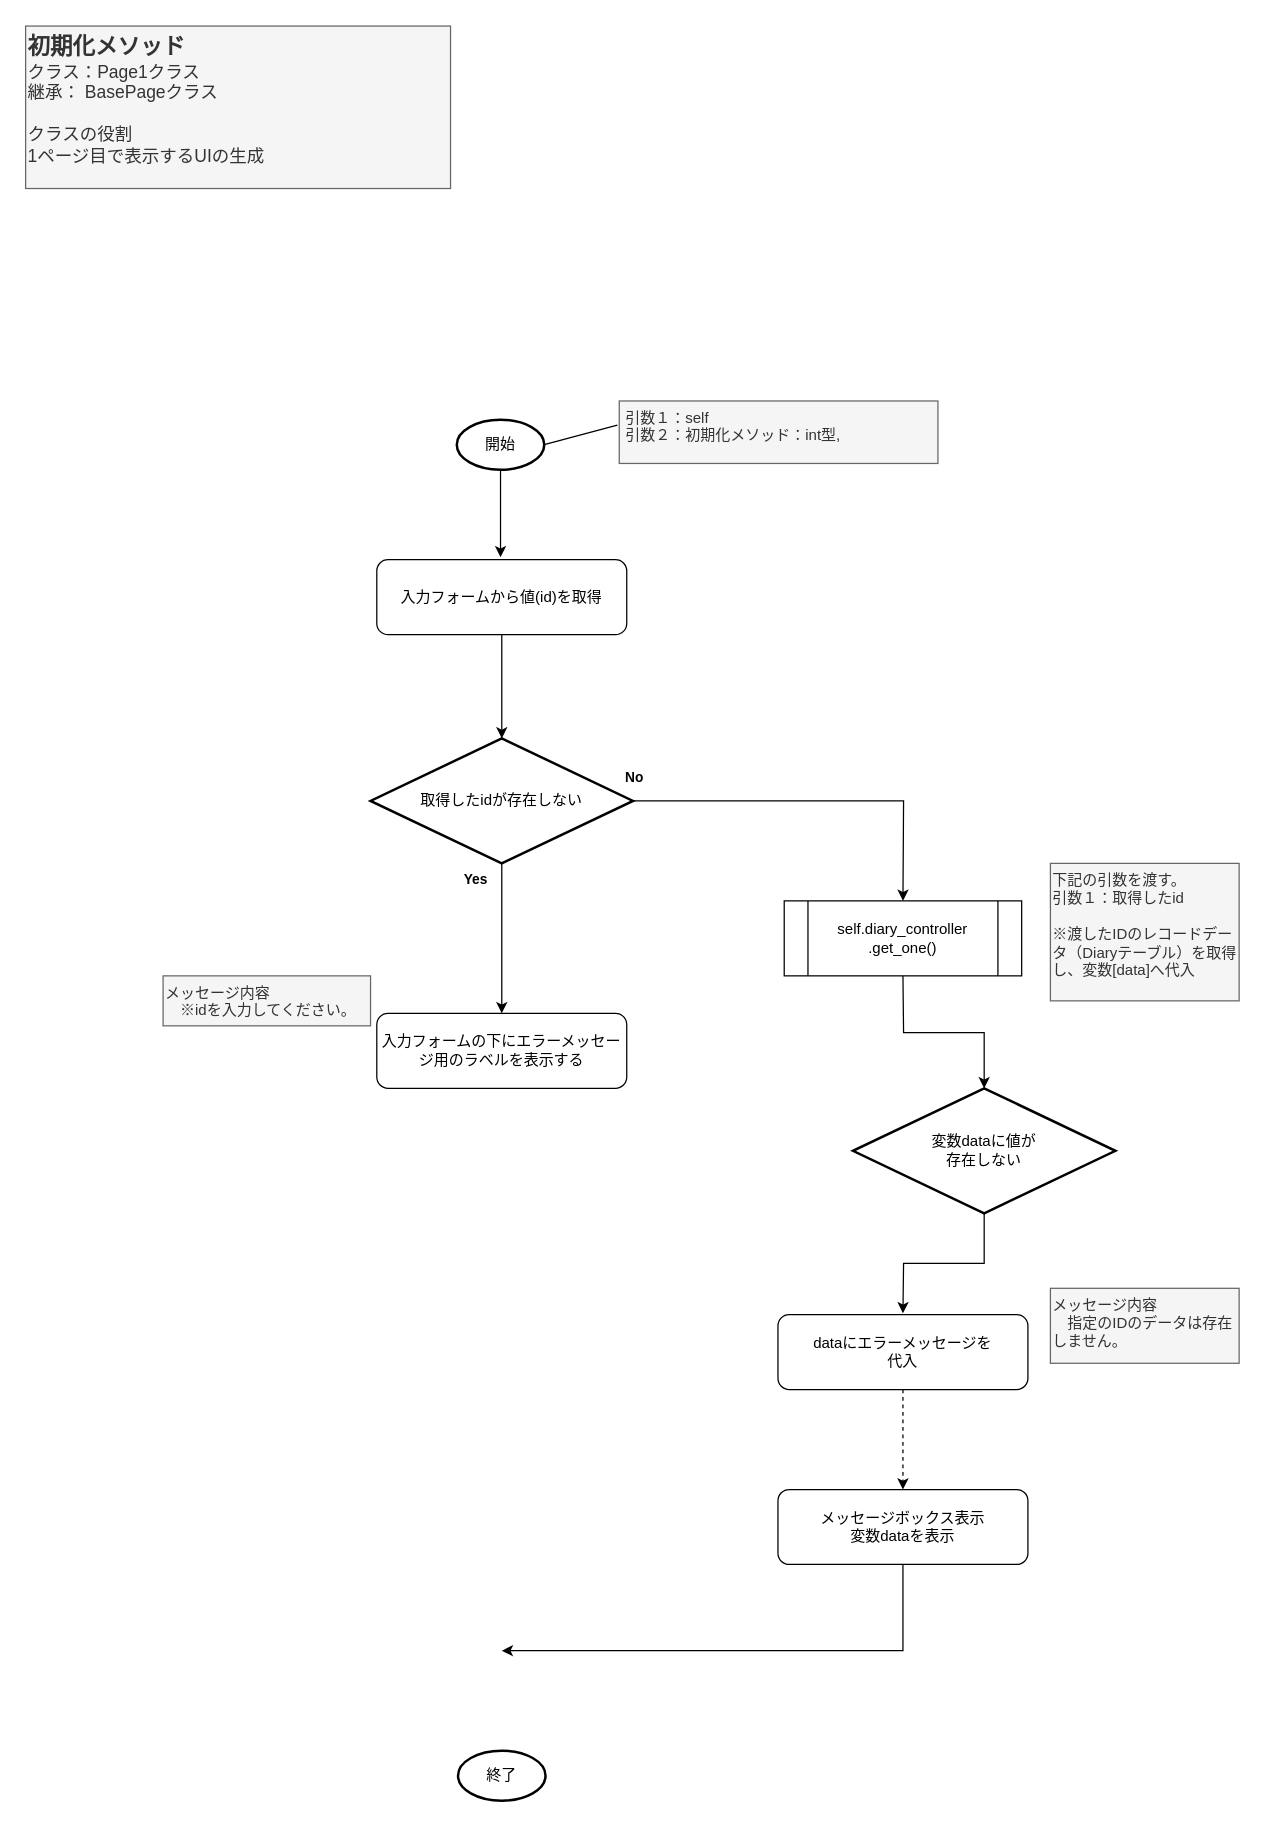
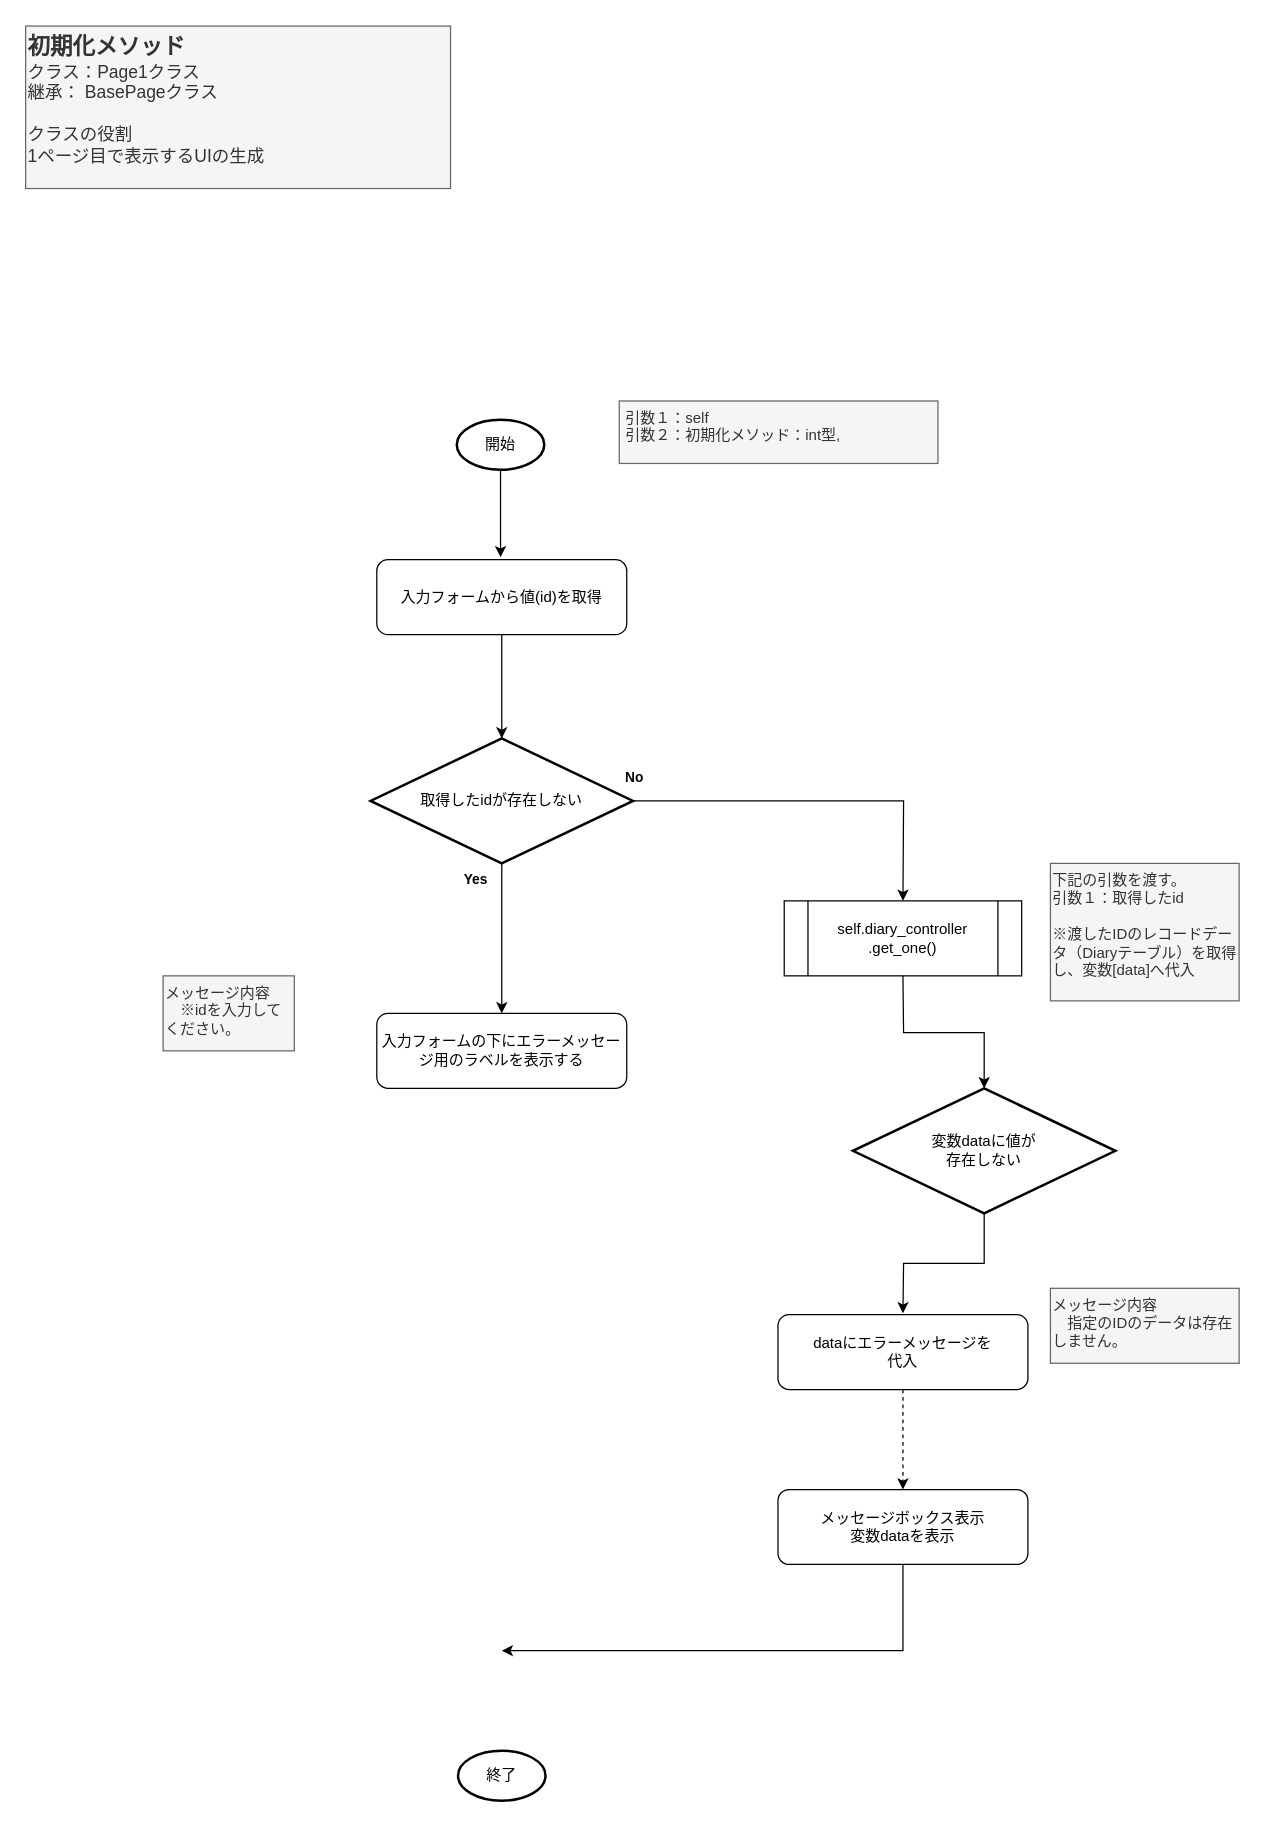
  <mxCell id="0" />
  <mxCell id="1" parent="0" />
  <mxCell id="2" value="" style="edgeStyle=orthogonalEdgeStyle;rounded=0;orthogonalLoop=1;jettySize=auto;html=1;" parent="1" source="3" edge="1"><mxGeometry relative="1" as="geometry"><mxPoint x="400" y="445" as="targetPoint" /></mxGeometry></mxCell>
  <mxCell id="3" value="開始" style="strokeWidth=2;html=1;shape=mxgraph.flowchart.start_1;whiteSpace=wrap;" parent="1" vertex="1"><mxGeometry x="365" y="335" width="70" height="40" as="geometry" /></mxCell>
  <mxCell id="4" value="&lt;b style=&quot;&quot;&gt;&lt;font style=&quot;&quot;&gt;&lt;font style=&quot;font-size: 18px;&quot;&gt;初期化メソッド&lt;/font&gt;&lt;/font&gt;&lt;/b&gt;&lt;div&gt;&lt;font style=&quot;font-size: 14px;&quot;&gt;クラス：Page1クラス&lt;/font&gt;&lt;/div&gt;&lt;div&gt;&lt;div style=&quot;font-size: 14px;&quot;&gt;&lt;font style=&quot;font-size: 14px;&quot;&gt;継承： BasePageクラス&lt;/font&gt;&lt;/div&gt;&lt;/div&gt;&lt;div style=&quot;font-size: 14px;&quot;&gt;&lt;font style=&quot;font-size: 14px;&quot;&gt;&lt;br&gt;&lt;/font&gt;&lt;/div&gt;&lt;div style=&quot;font-size: 14px;&quot;&gt;&lt;font style=&quot;font-size: 14px;&quot;&gt;クラスの役割&lt;/font&gt;&lt;/div&gt;&lt;div style=&quot;font-size: 14px;&quot;&gt;1ページ目で表示するUIの生成&lt;/div&gt;&lt;div style=&quot;font-size: 14px;&quot;&gt;&lt;br&gt;&lt;/div&gt;" style="text;html=1;align=left;verticalAlign=top;whiteSpace=wrap;rounded=0;fillColor=#f5f5f5;fontColor=#333333;strokeColor=#666666;" parent="1" vertex="1"><mxGeometry x="20" y="20" width="340" height="130" as="geometry" /></mxCell>
- <mxCell id="5" style="rounded=0;orthogonalLoop=1;jettySize=auto;html=1;entryX=1;entryY=0.5;entryDx=0;entryDy=0;exitX=-0.006;exitY=0.387;exitDx=0;exitDy=0;exitPerimeter=0;endArrow=none;endFill=0;entryPerimeter=0;" parent="1" source="6" target="3" edge="1"><mxGeometry relative="1" as="geometry"><mxPoint x="435" y="315" as="targetPoint" /></mxGeometry></mxCell>
  <mxCell id="6" value="&amp;nbsp;引数１：self&lt;div&gt;&amp;nbsp;引数２：初期化メソッド：int型&lt;span style=&quot;background-color: initial;&quot;&gt;,&lt;/span&gt;&lt;/div&gt;" style="text;html=1;align=left;verticalAlign=top;whiteSpace=wrap;rounded=0;fillColor=#f5f5f5;fontColor=#333333;strokeColor=#666666;" parent="1" vertex="1"><mxGeometry x="495" y="320" width="255" height="50" as="geometry" /></mxCell>
  <mxCell id="7" value="終了" style="strokeWidth=2;html=1;shape=mxgraph.flowchart.start_1;whiteSpace=wrap;" parent="1" vertex="1"><mxGeometry x="366" y="1400" width="70" height="40" as="geometry" /></mxCell>
  <mxCell id="8" value="" style="edgeStyle=orthogonalEdgeStyle;rounded=0;orthogonalLoop=1;jettySize=auto;html=1;" parent="1" source="9" target="12" edge="1"><mxGeometry relative="1" as="geometry" /></mxCell>
  <mxCell id="9" value="入力フォームから値(id)を取得" style="rounded=1;whiteSpace=wrap;html=1;" parent="1" vertex="1"><mxGeometry x="301" y="447" width="200" height="60" as="geometry" /></mxCell>
  <mxCell id="10" value="&lt;b&gt;Yes&lt;/b&gt;" style="edgeStyle=orthogonalEdgeStyle;rounded=0;orthogonalLoop=1;jettySize=auto;html=1;" parent="1" source="12" target="13" edge="1"><mxGeometry x="-0.778" y="-21" relative="1" as="geometry"><mxPoint as="offset" /></mxGeometry></mxCell>
  <mxCell id="11" value="" style="edgeStyle=orthogonalEdgeStyle;rounded=0;orthogonalLoop=1;jettySize=auto;html=1;entryX=0.5;entryY=0;entryDx=0;entryDy=0;entryPerimeter=0;" parent="1" target="16" edge="1"><mxGeometry relative="1" as="geometry"><mxPoint x="722" y="780" as="sourcePoint" /></mxGeometry></mxCell>
  <mxCell id="12" value="取得したidが存在しない" style="strokeWidth=2;html=1;shape=mxgraph.flowchart.decision;whiteSpace=wrap;" parent="1" vertex="1"><mxGeometry x="296" y="590" width="210" height="100" as="geometry" /></mxCell>
  <mxCell id="13" value="入力フォームの下にエラーメッセージ用のラベルを表示する" style="rounded=1;whiteSpace=wrap;html=1;" parent="1" vertex="1"><mxGeometry x="301" y="810" width="200" height="60" as="geometry" /></mxCell>
- <mxCell id="14" value="メッセージ内容&lt;div&gt;&lt;span style=&quot;background-color: initial;&quot;&gt;　※idを入力してください。&lt;/span&gt;&lt;/div&gt;" style="text;html=1;align=left;verticalAlign=top;whiteSpace=wrap;rounded=0;fillColor=#f5f5f5;fontColor=#333333;strokeColor=#666666;" parent="1" vertex="1"><mxGeometry x="130" y="780" width="166" height="40" as="geometry" /></mxCell>
+ <mxCell id="14" value="メッセージ内容&lt;div&gt;&lt;span style=&quot;background-color: initial;&quot;&gt;　※idを入力してください。&lt;/span&gt;&lt;/div&gt;" style="text;html=1;align=left;verticalAlign=top;whiteSpace=wrap;rounded=0;fillColor=#f5f5f5;fontColor=#333333;strokeColor=#666666;" parent="1" vertex="1"><mxGeometry x="130" y="780" width="105" height="60" as="geometry" /></mxCell>
  <mxCell id="15" value="" style="edgeStyle=orthogonalEdgeStyle;rounded=0;orthogonalLoop=1;jettySize=auto;html=1;" parent="1" source="16" edge="1"><mxGeometry relative="1" as="geometry"><mxPoint x="722" y="1050" as="targetPoint" /></mxGeometry></mxCell>
  <mxCell id="16" value="変数dataに値が&lt;div&gt;存在しない&lt;/div&gt;" style="strokeWidth=2;html=1;shape=mxgraph.flowchart.decision;whiteSpace=wrap;" parent="1" vertex="1"><mxGeometry x="682" y="870" width="210" height="100" as="geometry" /></mxCell>
  <mxCell id="17" value="" style="edgeStyle=orthogonalEdgeStyle;rounded=0;orthogonalLoop=1;jettySize=auto;html=1;entryX=0.5;entryY=0;entryDx=0;entryDy=0;entryPerimeter=0;" parent="1" source="12" edge="1"><mxGeometry relative="1" as="geometry"><mxPoint x="506" y="640" as="sourcePoint" /><mxPoint x="722" y="720" as="targetPoint" /></mxGeometry></mxCell>
  <mxCell id="18" value="&lt;b&gt;No&lt;/b&gt;" style="edgeLabel;html=1;align=center;verticalAlign=middle;resizable=0;points=[];" parent="17" vertex="1" connectable="0"><mxGeometry x="-0.852" y="-4" relative="1" as="geometry"><mxPoint x="-22" y="-24" as="offset" /></mxGeometry></mxCell>
  <mxCell id="19" value="self.diary_controller&lt;br&gt;.get_one()" style="shape=process;whiteSpace=wrap;html=1;backgroundOutline=1;" parent="1" vertex="1"><mxGeometry x="627" y="720" width="190" height="60" as="geometry" /></mxCell>
  <mxCell id="20" value="下記の引数を渡す。&lt;div&gt;引数１：取得したid&lt;/div&gt;&lt;div&gt;&lt;br&gt;&lt;/div&gt;&lt;div&gt;※渡したIDのレコードデータ（Diaryテーブル）を取得し、変数[data]へ代入&lt;/div&gt;" style="text;html=1;align=left;verticalAlign=top;whiteSpace=wrap;rounded=0;fillColor=#f5f5f5;fontColor=#333333;strokeColor=#666666;" parent="1" vertex="1"><mxGeometry x="840" y="690" width="151" height="110" as="geometry" /></mxCell>
  <mxCell id="21" value="" style="edgeStyle=orthogonalEdgeStyle;rounded=0;orthogonalLoop=1;jettySize=auto;html=1;dashed=1;" parent="1" source="22" target="24" edge="1"><mxGeometry relative="1" as="geometry" /></mxCell>
  <mxCell id="22" value="dataにエラーメッセージを&lt;br&gt;代入" style="rounded=1;whiteSpace=wrap;html=1;" parent="1" vertex="1"><mxGeometry x="622" y="1051" width="200" height="60" as="geometry" /></mxCell>
  <mxCell id="23" value="メッセージ内容&lt;div&gt;　指定のIDのデータは存在しません。&lt;/div&gt;" style="text;html=1;align=left;verticalAlign=top;whiteSpace=wrap;rounded=0;fillColor=#f5f5f5;fontColor=#333333;strokeColor=#666666;" parent="1" vertex="1"><mxGeometry x="840" y="1030" width="151" height="60" as="geometry" /></mxCell>
  <mxCell id="24" value="メッセージボックス表示&lt;div&gt;変数dataを表示&lt;/div&gt;" style="rounded=1;whiteSpace=wrap;html=1;" parent="1" vertex="1"><mxGeometry x="622" y="1191" width="200" height="60" as="geometry" /></mxCell>
  <mxCell id="25" style="edgeStyle=orthogonalEdgeStyle;rounded=0;orthogonalLoop=1;jettySize=auto;html=1;" parent="1" source="24" edge="1"><mxGeometry relative="1" as="geometry"><mxPoint x="401" y="1320" as="targetPoint" /><Array as="points"><mxPoint x="722" y="1320" /></Array></mxGeometry></mxCell>
